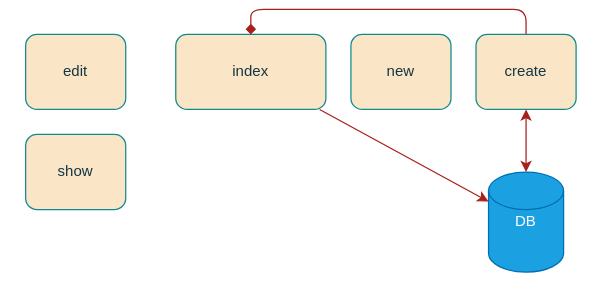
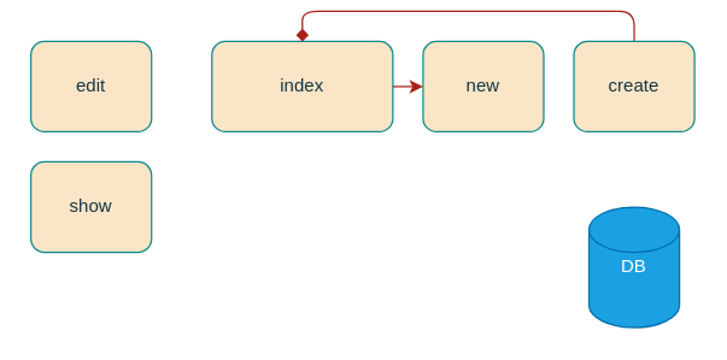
  <mxCell id="0" />
  <mxCell id="1" parent="0" />
  <mxCell id="2" value="index" style="whiteSpace=wrap;html=1;fillColor=#FAE5C7;strokeColor=#0F8B8D;fontColor=#143642;rounded=1;" vertex="1" parent="1"><mxGeometry x="140" y="20" width="120" height="60" as="geometry" /></mxCell>
  <mxCell id="3" value="show" style="whiteSpace=wrap;html=1;fillColor=#FAE5C7;strokeColor=#0F8B8D;fontColor=#143642;rounded=1;" vertex="1" parent="1"><mxGeometry x="20" y="100" width="80" height="60" as="geometry" /></mxCell>
  <mxCell id="4" value="edit" style="whiteSpace=wrap;html=1;fillColor=#FAE5C7;strokeColor=#0F8B8D;fontColor=#143642;rounded=1;" vertex="1" parent="1"><mxGeometry x="20" y="20" width="80" height="60" as="geometry" /></mxCell>
  <mxCell id="5" value="new" style="whiteSpace=wrap;html=1;fillColor=#FAE5C7;strokeColor=#0F8B8D;fontColor=#143642;rounded=1;" vertex="1" parent="1"><mxGeometry x="280" y="20" width="80" height="60" as="geometry" /></mxCell>
  <mxCell id="6" value="DB" style="shape=cylinder2;whiteSpace=wrap;html=1;boundedLbl=1;backgroundOutline=1;size=15;fillColor=#1ba1e2;strokeColor=#006EAF;fontColor=#ffffff;rounded=1;" vertex="1" parent="1"><mxGeometry x="390" y="130" width="60" height="80" as="geometry" /></mxCell>
- <mxCell id="7" value="" style="endArrow=classic;html=1;fontColor=#143642;labelBackgroundColor=#DAD2D8;strokeColor=#A8201A;" edge="1" parent="1" source="2" target="6"><mxGeometry width="50" height="50" relative="1" as="geometry"><mxPoint x="190" y="210" as="sourcePoint" /><mxPoint x="240" y="160" as="targetPoint" /></mxGeometry></mxCell>
+ <mxCell id="7" value="" style="endArrow=classic;html=1;fontColor=#143642;entryX=0;entryY=0.5;entryDx=0;entryDy=0;labelBackgroundColor=#DAD2D8;strokeColor=#A8201A;" edge="1" parent="1" source="2" target="5"><mxGeometry width="50" height="50" relative="1" as="geometry"><mxPoint x="190" y="210" as="sourcePoint" /><mxPoint x="240" y="160" as="targetPoint" /></mxGeometry></mxCell>
  <mxCell id="8" style="edgeStyle=orthogonalEdgeStyle;orthogonalLoop=1;jettySize=auto;html=1;exitX=0.5;exitY=0;exitDx=0;exitDy=0;entryX=0.5;entryY=0;entryDx=0;entryDy=0;fontColor=#143642;labelBackgroundColor=#DAD2D8;strokeColor=#A8201A;endArrow=diamond;" edge="1" parent="1" source="9" target="2"><mxGeometry relative="1" as="geometry" /></mxCell>
  <mxCell id="9" value="create" style="whiteSpace=wrap;html=1;fillColor=#FAE5C7;strokeColor=#0F8B8D;fontColor=#143642;rounded=1;" vertex="1" parent="1"><mxGeometry x="380" y="20" width="80" height="60" as="geometry" /></mxCell>
- <mxCell id="10" value="" style="endArrow=classic;startArrow=classic;html=1;fontColor=#143642;entryX=0.5;entryY=1;entryDx=0;entryDy=0;labelBackgroundColor=#DAD2D8;strokeColor=#A8201A;" edge="1" parent="1" source="6" target="9"><mxGeometry width="50" height="50" relative="1" as="geometry"><mxPoint x="190" y="210" as="sourcePoint" /><mxPoint x="240" y="160" as="targetPoint" /></mxGeometry></mxCell>
